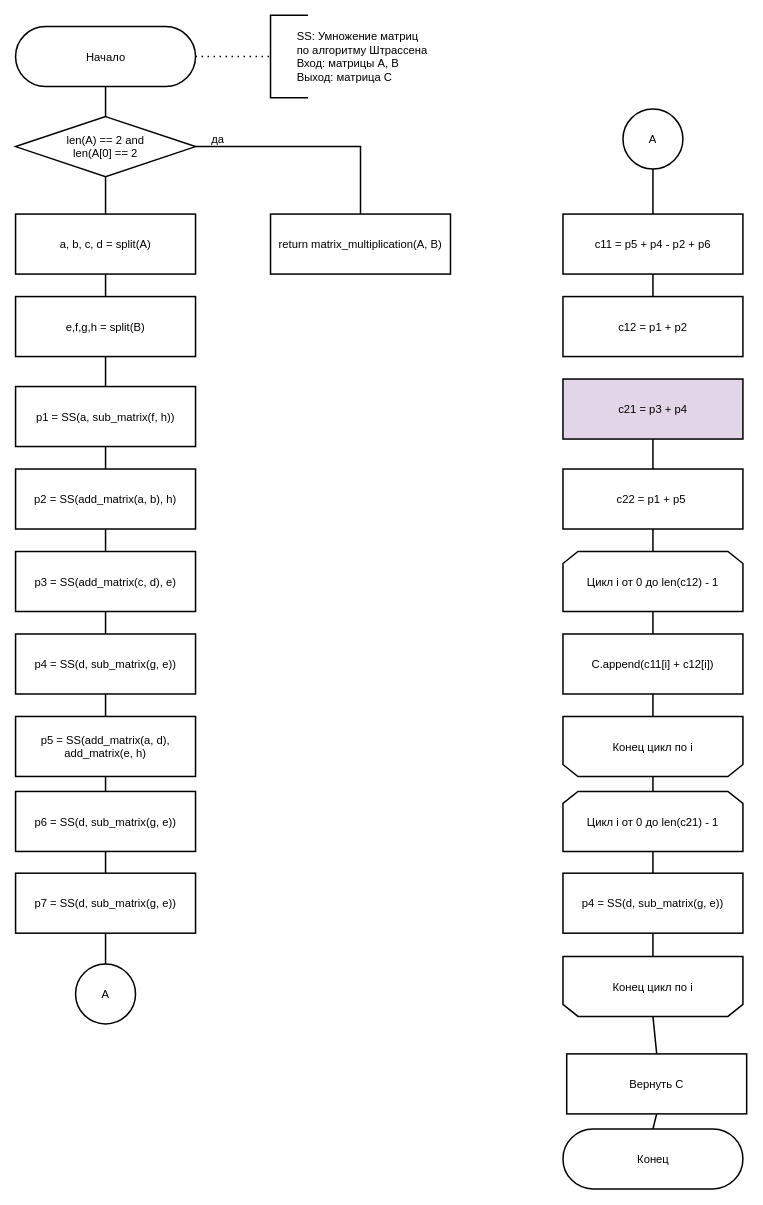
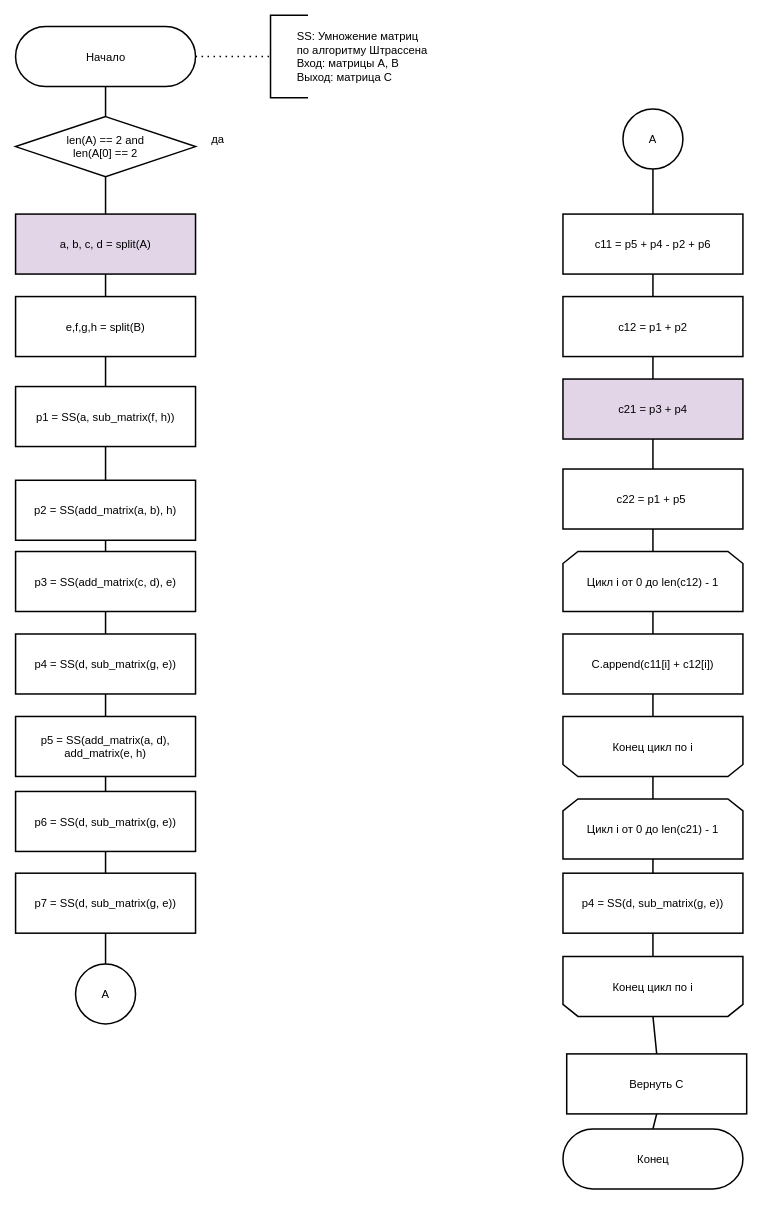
  <mxCell id="0" />
  <mxCell id="1" parent="0" />
  <mxCell id="2" value="&lt;font style=&quot;font-size: 15px;&quot;&gt;Начало&lt;/font&gt;" style="html=1;dashed=0;whitespace=wrap;shape=mxgraph.dfd.start;strokeWidth=2;fontSize=15;" parent="1" vertex="1"><mxGeometry x="20" y="35" width="240" height="80" as="geometry" /></mxCell>
  <mxCell id="3" style="edgeStyle=orthogonalEdgeStyle;rounded=0;orthogonalLoop=1;jettySize=auto;html=1;exitX=0.5;exitY=1;exitDx=0;exitDy=0;fontSize=15;strokeWidth=2;" parent="1" edge="1"><mxGeometry relative="1" as="geometry"><mxPoint x="244" y="240" as="sourcePoint" /><mxPoint x="244" y="240" as="targetPoint" /></mxGeometry></mxCell>
  <mxCell id="4" value="&lt;div style=&quot;font-size: 15px;&quot;&gt;&lt;span style=&quot;white-space: pre; font-size: 15px;&quot;&gt;&#09;&lt;/span&gt;SS: Умножение матриц&lt;/div&gt;&lt;div style=&quot;font-size: 15px;&quot;&gt;&lt;span style=&quot;white-space: pre; font-size: 15px;&quot;&gt;&#09;&lt;/span&gt;по алгоритму Штрассена&lt;/div&gt;&lt;span style=&quot;white-space: pre; font-size: 15px;&quot;&gt;&#09;&lt;/span&gt;Вход: матрицы A, B&lt;br style=&quot;font-size: 15px;&quot;&gt;&lt;span style=&quot;white-space: pre; font-size: 15px;&quot;&gt;&#09;&lt;/span&gt;Выход: матрица C" style="strokeWidth=2;html=1;shape=mxgraph.flowchart.annotation_1;align=left;pointerEvents=1;fontSize=15;" parent="1" vertex="1"><mxGeometry x="360" y="20" width="50" height="110" as="geometry" /></mxCell>
- <mxCell id="5" value="&lt;font style=&quot;font-size: 15px;&quot;&gt;return matrix_multiplication(A, B)&lt;br style=&quot;font-size: 15px;&quot;&gt;&lt;/font&gt;" style="rounded=0;whiteSpace=wrap;html=1;strokeWidth=2;fontSize=15;" parent="1" vertex="1"><mxGeometry x="360" y="285" width="240" height="80" as="geometry" /></mxCell>
  <mxCell id="6" value="&lt;font style=&quot;font-size: 15px;&quot;&gt;e,f,g,h = split(B)&lt;br style=&quot;font-size: 15px;&quot;&gt;&lt;/font&gt;" style="rounded=0;whiteSpace=wrap;html=1;strokeWidth=2;fontSize=15;" parent="1" vertex="1"><mxGeometry x="20" y="395" width="240" height="80" as="geometry" /></mxCell>
  <mxCell id="7" value="" style="endArrow=none;dashed=1;html=1;dashPattern=1 3;strokeWidth=2;rounded=0;fontSize=15;exitX=1;exitY=0.5;exitDx=0;exitDy=0;exitPerimeter=0;entryX=0;entryY=0.5;entryDx=0;entryDy=0;entryPerimeter=0;" parent="1" source="2" target="4" edge="1"><mxGeometry width="50" height="50" relative="1" as="geometry"><mxPoint x="320" y="265" as="sourcePoint" /><mxPoint x="370" y="215" as="targetPoint" /></mxGeometry></mxCell>
  <mxCell id="8" value="len(A) == 2 and&lt;br&gt;len(A[0] == 2" style="rhombus;whiteSpace=wrap;html=1;strokeWidth=2;fontSize=15;" parent="1" vertex="1"><mxGeometry x="20" y="155" width="240" height="80" as="geometry" /></mxCell>
- <mxCell id="9" value="&lt;font style=&quot;font-size: 15px;&quot;&gt;a, b, c, d = split(A)&lt;br style=&quot;font-size: 15px;&quot;&gt;&lt;/font&gt;" style="rounded=0;whiteSpace=wrap;html=1;strokeWidth=2;fontSize=15;" parent="1" vertex="1"><mxGeometry x="20" y="285" width="240" height="80" as="geometry" /></mxCell>
+ <mxCell id="9" value="&lt;font style=&quot;font-size: 15px;&quot;&gt;a, b, c, d = split(A)&lt;br style=&quot;font-size: 15px;&quot;&gt;&lt;/font&gt;" style="rounded=0;whiteSpace=wrap;html=1;strokeWidth=2;fontSize=15;fillColor=#e1d5e7;" parent="1" vertex="1"><mxGeometry x="20" y="285" width="240" height="80" as="geometry" /></mxCell>
  <mxCell id="10" value="&lt;font style=&quot;font-size: 15px;&quot;&gt;p3 = SS(add_matrix(c, d), e)&lt;br style=&quot;font-size: 15px;&quot;&gt;&lt;/font&gt;" style="rounded=0;whiteSpace=wrap;html=1;strokeWidth=2;fontSize=15;" parent="1" vertex="1"><mxGeometry x="20" y="735" width="240" height="80" as="geometry" /></mxCell>
- <mxCell id="11" value="&lt;font style=&quot;font-size: 15px;&quot;&gt;p2 = SS(add_matrix(a, b), h)&lt;br style=&quot;font-size: 15px;&quot;&gt;&lt;/font&gt;" style="rounded=0;whiteSpace=wrap;html=1;strokeWidth=2;fontSize=15;" parent="1" vertex="1"><mxGeometry x="20" y="625" width="240" height="80" as="geometry" /></mxCell>
+ <mxCell id="11" value="&lt;font style=&quot;font-size: 15px;&quot;&gt;p2 = SS(add_matrix(a, b), h)&lt;br style=&quot;font-size: 15px;&quot;&gt;&lt;/font&gt;" style="rounded=0;whiteSpace=wrap;html=1;strokeWidth=2;fontSize=15;" parent="1" vertex="1"><mxGeometry x="20" y="640" width="240" height="80" as="geometry" /></mxCell>
  <mxCell id="12" value="&lt;font style=&quot;font-size: 15px;&quot;&gt;p1 = SS(a, sub_matrix(f, h))&lt;br style=&quot;font-size: 15px;&quot;&gt;&lt;/font&gt;" style="rounded=0;whiteSpace=wrap;html=1;strokeWidth=2;fontSize=15;" parent="1" vertex="1"><mxGeometry x="20" y="515" width="240" height="80" as="geometry" /></mxCell>
  <mxCell id="13" value="&lt;font style=&quot;font-size: 15px;&quot;&gt;p4 = SS(d, sub_matrix(g, e))&lt;br style=&quot;font-size: 15px;&quot;&gt;&lt;/font&gt;" style="rounded=0;whiteSpace=wrap;html=1;strokeWidth=2;fontSize=15;" parent="1" vertex="1"><mxGeometry x="20" y="845" width="240" height="80" as="geometry" /></mxCell>
  <mxCell id="14" value="&lt;font style=&quot;font-size: 15px;&quot;&gt;p5 = SS(add_matrix(a, d),&lt;br&gt;add_matrix(e, h)&lt;br style=&quot;font-size: 15px;&quot;&gt;&lt;/font&gt;" style="rounded=0;whiteSpace=wrap;html=1;strokeWidth=2;fontSize=15;" parent="1" vertex="1"><mxGeometry x="20" y="955" width="240" height="80" as="geometry" /></mxCell>
  <mxCell id="15" value="&lt;font style=&quot;font-size: 15px;&quot;&gt;p7 = SS(d, sub_matrix(g, e))&lt;br style=&quot;font-size: 15px;&quot;&gt;&lt;/font&gt;" style="rounded=0;whiteSpace=wrap;html=1;strokeWidth=2;fontSize=15;" parent="1" vertex="1"><mxGeometry x="20" y="1164" width="240" height="80" as="geometry" /></mxCell>
  <mxCell id="16" value="&lt;font style=&quot;font-size: 15px;&quot;&gt;p6 = SS(d, sub_matrix(g, e))&lt;br style=&quot;font-size: 15px;&quot;&gt;&lt;/font&gt;" style="rounded=0;whiteSpace=wrap;html=1;strokeWidth=2;fontSize=15;" parent="1" vertex="1"><mxGeometry x="20" y="1055" width="240" height="80" as="geometry" /></mxCell>
  <mxCell id="17" value="А" style="ellipse;whiteSpace=wrap;html=1;aspect=fixed;strokeWidth=2;fontSize=15;" parent="1" vertex="1"><mxGeometry x="100" y="1285" width="80" height="80" as="geometry" /></mxCell>
  <mxCell id="18" value="А" style="ellipse;whiteSpace=wrap;html=1;aspect=fixed;strokeWidth=2;fontSize=15;" parent="1" vertex="1"><mxGeometry x="830" y="145" width="80" height="80" as="geometry" /></mxCell>
  <mxCell id="19" value="&lt;font style=&quot;font-size: 15px;&quot;&gt;c11 = p5 + p4 - p2 + p6&lt;br style=&quot;font-size: 15px;&quot;&gt;&lt;/font&gt;" style="rounded=0;whiteSpace=wrap;html=1;strokeWidth=2;fontSize=15;" parent="1" vertex="1"><mxGeometry x="750" y="285" width="240" height="80" as="geometry" /></mxCell>
  <mxCell id="20" value="&lt;font style=&quot;font-size: 15px;&quot;&gt;c12 = p1 + p2&lt;br style=&quot;font-size: 15px;&quot;&gt;&lt;/font&gt;" style="rounded=0;whiteSpace=wrap;html=1;strokeWidth=2;fontSize=15;" parent="1" vertex="1"><mxGeometry x="750" y="395" width="240" height="80" as="geometry" /></mxCell>
  <mxCell id="21" value="&lt;font style=&quot;font-size: 15px;&quot;&gt;c21 = p3 + p4&lt;br style=&quot;font-size: 15px;&quot;&gt;&lt;/font&gt;" style="rounded=0;whiteSpace=wrap;html=1;strokeWidth=2;fontSize=15;fillColor=#e1d5e7;" parent="1" vertex="1"><mxGeometry x="750" y="505" width="240" height="80" as="geometry" /></mxCell>
  <mxCell id="22" value="&lt;font style=&quot;font-size: 15px;&quot;&gt;c22 = p1 + p5&amp;nbsp;&lt;br style=&quot;font-size: 15px;&quot;&gt;&lt;/font&gt;" style="rounded=0;whiteSpace=wrap;html=1;strokeWidth=2;fontSize=15;" parent="1" vertex="1"><mxGeometry x="750" y="625" width="240" height="80" as="geometry" /></mxCell>
  <mxCell id="23" value="Цикл i от 0 до len(c12) - 1" style="shape=loopLimit;whiteSpace=wrap;html=1;strokeWidth=2;fontSize=15;" parent="1" vertex="1"><mxGeometry x="750" y="735" width="240" height="80" as="geometry" /></mxCell>
  <mxCell id="24" value="Конец цикл по i" style="shape=loopLimit;whiteSpace=wrap;html=1;strokeWidth=2;fontSize=15;direction=west;" parent="1" vertex="1"><mxGeometry x="750" y="955" width="240" height="80" as="geometry" /></mxCell>
  <mxCell id="25" value="&lt;font style=&quot;font-size: 15px;&quot;&gt;p4 = SS(d, sub_matrix(g, e))&lt;br style=&quot;font-size: 15px;&quot;&gt;&lt;/font&gt;" style="rounded=0;whiteSpace=wrap;html=1;strokeWidth=2;fontSize=15;" parent="1" vertex="1"><mxGeometry x="750" y="1164" width="240" height="80" as="geometry" /></mxCell>
- <mxCell id="26" value="Цикл i от 0 до len(c21) - 1" style="shape=loopLimit;whiteSpace=wrap;html=1;strokeWidth=2;fontSize=15;" parent="1" vertex="1"><mxGeometry x="750" y="1055" width="240" height="80" as="geometry" /></mxCell>
+ <mxCell id="26" value="Цикл i от 0 до len(c21) - 1" style="shape=loopLimit;whiteSpace=wrap;html=1;strokeWidth=2;fontSize=15;" parent="1" vertex="1"><mxGeometry x="750" y="1065" width="240" height="80" as="geometry" /></mxCell>
  <mxCell id="27" value="&lt;font style=&quot;font-size: 15px;&quot;&gt;C.append(c11[i] + c12[i])&lt;br style=&quot;font-size: 15px;&quot;&gt;&lt;/font&gt;" style="rounded=0;whiteSpace=wrap;html=1;strokeWidth=2;fontSize=15;" parent="1" vertex="1"><mxGeometry x="750" y="845" width="240" height="80" as="geometry" /></mxCell>
  <mxCell id="28" value="Конец цикл по i" style="shape=loopLimit;whiteSpace=wrap;html=1;strokeWidth=2;fontSize=15;direction=west;" parent="1" vertex="1"><mxGeometry x="750" y="1275" width="240" height="80" as="geometry" /></mxCell>
  <mxCell id="29" value="&lt;font style=&quot;font-size: 15px;&quot;&gt;Вернуть С&lt;br style=&quot;font-size: 15px;&quot;&gt;&lt;/font&gt;" style="rounded=0;whiteSpace=wrap;html=1;strokeWidth=2;fontSize=15;" parent="1" vertex="1"><mxGeometry x="755" y="1405" width="240" height="80" as="geometry" /></mxCell>
  <mxCell id="30" value="Конец" style="html=1;dashed=0;whitespace=wrap;shape=mxgraph.dfd.start;strokeWidth=2;fontSize=15;" parent="1" vertex="1"><mxGeometry x="750" y="1505" width="240" height="80" as="geometry" /></mxCell>
  <mxCell id="31" value="" style="endArrow=none;html=1;rounded=0;strokeWidth=2;fontSize=15;exitX=0.5;exitY=1;exitDx=0;exitDy=0;entryX=0.5;entryY=0;entryDx=0;entryDy=0;" parent="1" source="6" target="12" edge="1"><mxGeometry width="50" height="50" relative="1" as="geometry"><mxPoint x="320" y="135" as="sourcePoint" /><mxPoint x="370" y="85" as="targetPoint" /></mxGeometry></mxCell>
  <mxCell id="32" value="" style="endArrow=none;html=1;rounded=0;strokeWidth=2;fontSize=15;exitX=0.5;exitY=1;exitDx=0;exitDy=0;entryX=0.5;entryY=0;entryDx=0;entryDy=0;" parent="1" source="9" target="6" edge="1"><mxGeometry width="50" height="50" relative="1" as="geometry"><mxPoint x="320" y="135" as="sourcePoint" /><mxPoint x="370" y="85" as="targetPoint" /></mxGeometry></mxCell>
  <mxCell id="33" value="" style="endArrow=none;html=1;rounded=0;strokeWidth=2;fontSize=15;exitX=0.5;exitY=1;exitDx=0;exitDy=0;entryX=0.5;entryY=0;entryDx=0;entryDy=0;" parent="1" source="8" target="9" edge="1"><mxGeometry width="50" height="50" relative="1" as="geometry"><mxPoint x="320" y="135" as="sourcePoint" /><mxPoint x="370" y="85" as="targetPoint" /></mxGeometry></mxCell>
  <mxCell id="34" value="" style="endArrow=none;html=1;rounded=0;strokeWidth=2;fontSize=15;exitX=0.5;exitY=0.5;exitDx=0;exitDy=40;exitPerimeter=0;entryX=0.5;entryY=0;entryDx=0;entryDy=0;" parent="1" source="2" target="8" edge="1"><mxGeometry width="50" height="50" relative="1" as="geometry"><mxPoint x="320" y="135" as="sourcePoint" /><mxPoint x="370" y="85" as="targetPoint" /></mxGeometry></mxCell>
  <mxCell id="35" value="" style="endArrow=none;html=1;rounded=0;strokeWidth=2;fontSize=15;exitX=0.5;exitY=1;exitDx=0;exitDy=0;entryX=0.5;entryY=0;entryDx=0;entryDy=0;" parent="1" source="14" target="16" edge="1"><mxGeometry width="50" height="50" relative="1" as="geometry"><mxPoint x="320" y="505" as="sourcePoint" /><mxPoint x="370" y="455" as="targetPoint" /></mxGeometry></mxCell>
  <mxCell id="36" value="" style="endArrow=none;html=1;rounded=0;strokeWidth=2;fontSize=15;exitX=0.5;exitY=1;exitDx=0;exitDy=0;entryX=0.5;entryY=0;entryDx=0;entryDy=0;" parent="1" source="13" target="14" edge="1"><mxGeometry width="50" height="50" relative="1" as="geometry"><mxPoint x="320" y="505" as="sourcePoint" /><mxPoint x="370" y="455" as="targetPoint" /></mxGeometry></mxCell>
  <mxCell id="37" value="" style="endArrow=none;html=1;rounded=0;strokeWidth=2;fontSize=15;exitX=0.5;exitY=1;exitDx=0;exitDy=0;entryX=0.5;entryY=0;entryDx=0;entryDy=0;" parent="1" source="10" target="13" edge="1"><mxGeometry width="50" height="50" relative="1" as="geometry"><mxPoint x="320" y="505" as="sourcePoint" /><mxPoint x="370" y="455" as="targetPoint" /></mxGeometry></mxCell>
  <mxCell id="38" value="" style="endArrow=none;html=1;rounded=0;strokeWidth=2;fontSize=15;exitX=0.5;exitY=1;exitDx=0;exitDy=0;entryX=0.5;entryY=0;entryDx=0;entryDy=0;" parent="1" source="11" target="10" edge="1"><mxGeometry width="50" height="50" relative="1" as="geometry"><mxPoint x="320" y="505" as="sourcePoint" /><mxPoint x="370" y="455" as="targetPoint" /></mxGeometry></mxCell>
  <mxCell id="39" value="" style="endArrow=none;html=1;rounded=0;strokeWidth=2;fontSize=15;exitX=0.5;exitY=1;exitDx=0;exitDy=0;entryX=0.5;entryY=0;entryDx=0;entryDy=0;" parent="1" source="12" target="11" edge="1"><mxGeometry width="50" height="50" relative="1" as="geometry"><mxPoint x="320" y="505" as="sourcePoint" /><mxPoint x="370" y="455" as="targetPoint" /></mxGeometry></mxCell>
  <mxCell id="40" value="" style="endArrow=none;html=1;rounded=0;strokeWidth=2;fontSize=15;entryX=0.5;entryY=1;entryDx=0;entryDy=0;exitX=0.5;exitY=0;exitDx=0;exitDy=0;" parent="1" source="19" target="18" edge="1"><mxGeometry width="50" height="50" relative="1" as="geometry"><mxPoint x="320" y="865" as="sourcePoint" /><mxPoint x="370" y="815" as="targetPoint" /></mxGeometry></mxCell>
- <mxCell id="41" value="" style="endArrow=none;html=1;rounded=0;strokeWidth=2;fontSize=15;entryX=1;entryY=0.5;entryDx=0;entryDy=0;exitX=0.5;exitY=0;exitDx=0;exitDy=0;" parent="1" source="5" target="8" edge="1"><mxGeometry width="50" height="50" relative="1" as="geometry"><mxPoint x="320" y="865" as="sourcePoint" /><mxPoint x="370" y="815" as="targetPoint" /><Array as="points"><mxPoint x="480" y="195" /></Array></mxGeometry></mxCell>
  <mxCell id="42" value="" style="endArrow=none;html=1;rounded=0;strokeWidth=2;fontSize=15;entryX=0.5;entryY=1;entryDx=0;entryDy=0;exitX=0.5;exitY=0;exitDx=0;exitDy=0;" parent="1" source="17" target="15" edge="1"><mxGeometry width="50" height="50" relative="1" as="geometry"><mxPoint x="320" y="865" as="sourcePoint" /><mxPoint x="370" y="815" as="targetPoint" /></mxGeometry></mxCell>
  <mxCell id="43" value="" style="endArrow=none;html=1;rounded=0;strokeWidth=2;fontSize=15;exitX=0.5;exitY=1;exitDx=0;exitDy=0;entryX=0.5;entryY=0;entryDx=0;entryDy=0;" parent="1" source="16" target="15" edge="1"><mxGeometry width="50" height="50" relative="1" as="geometry"><mxPoint x="320" y="865" as="sourcePoint" /><mxPoint x="370" y="815" as="targetPoint" /></mxGeometry></mxCell>
  <mxCell id="44" value="" style="endArrow=none;html=1;rounded=0;strokeWidth=2;fontSize=15;entryX=0.5;entryY=1;entryDx=0;entryDy=0;exitX=0.5;exitY=0;exitDx=0;exitDy=0;" parent="1" source="23" target="22" edge="1"><mxGeometry width="50" height="50" relative="1" as="geometry"><mxPoint x="320" y="505" as="sourcePoint" /><mxPoint x="370" y="455" as="targetPoint" /></mxGeometry></mxCell>
  <mxCell id="45" value="" style="endArrow=none;html=1;rounded=0;strokeWidth=2;fontSize=15;entryX=0.5;entryY=1;entryDx=0;entryDy=0;exitX=0.5;exitY=0;exitDx=0;exitDy=0;" parent="1" source="22" target="21" edge="1"><mxGeometry width="50" height="50" relative="1" as="geometry"><mxPoint x="320" y="505" as="sourcePoint" /><mxPoint x="370" y="455" as="targetPoint" /></mxGeometry></mxCell>
+ <mxCell id="46" value="" style="endArrow=none;html=1;rounded=0;strokeWidth=2;fontSize=15;entryX=0.5;entryY=1;entryDx=0;entryDy=0;exitX=0.5;exitY=0;exitDx=0;exitDy=0;" parent="1" source="21" target="20" edge="1"><mxGeometry width="50" height="50" relative="1" as="geometry"><mxPoint x="320" y="505" as="sourcePoint" /><mxPoint x="370" y="455" as="targetPoint" /></mxGeometry></mxCell>
  <mxCell id="47" value="" style="endArrow=none;html=1;rounded=0;strokeWidth=2;fontSize=15;entryX=0.5;entryY=1;entryDx=0;entryDy=0;exitX=0.5;exitY=0;exitDx=0;exitDy=0;" parent="1" source="20" target="19" edge="1"><mxGeometry width="50" height="50" relative="1" as="geometry"><mxPoint x="320" y="505" as="sourcePoint" /><mxPoint x="370" y="455" as="targetPoint" /></mxGeometry></mxCell>
  <mxCell id="48" value="" style="endArrow=none;html=1;rounded=0;strokeWidth=2;fontSize=15;entryX=0.5;entryY=1;entryDx=0;entryDy=0;exitX=0.5;exitY=0;exitDx=0;exitDy=0;" parent="1" source="25" target="26" edge="1"><mxGeometry width="50" height="50" relative="1" as="geometry"><mxPoint x="320" y="865" as="sourcePoint" /><mxPoint x="370" y="815" as="targetPoint" /></mxGeometry></mxCell>
  <mxCell id="49" value="" style="endArrow=none;html=1;rounded=0;strokeWidth=2;fontSize=15;entryX=0.5;entryY=0;entryDx=0;entryDy=0;exitX=0.5;exitY=0;exitDx=0;exitDy=0;" parent="1" source="26" target="24" edge="1"><mxGeometry width="50" height="50" relative="1" as="geometry"><mxPoint x="320" y="865" as="sourcePoint" /><mxPoint x="370" y="815" as="targetPoint" /></mxGeometry></mxCell>
  <mxCell id="50" value="" style="endArrow=none;html=1;rounded=0;strokeWidth=2;fontSize=15;entryX=0.5;entryY=1;entryDx=0;entryDy=0;exitX=0.5;exitY=1;exitDx=0;exitDy=0;" parent="1" source="24" target="27" edge="1"><mxGeometry width="50" height="50" relative="1" as="geometry"><mxPoint x="320" y="865" as="sourcePoint" /><mxPoint x="370" y="815" as="targetPoint" /></mxGeometry></mxCell>
  <mxCell id="51" value="" style="endArrow=none;html=1;rounded=0;strokeWidth=2;fontSize=15;entryX=0.5;entryY=1;entryDx=0;entryDy=0;exitX=0.5;exitY=0;exitDx=0;exitDy=0;" parent="1" source="27" target="23" edge="1"><mxGeometry width="50" height="50" relative="1" as="geometry"><mxPoint x="320" y="865" as="sourcePoint" /><mxPoint x="370" y="815" as="targetPoint" /></mxGeometry></mxCell>
  <mxCell id="52" value="" style="endArrow=none;html=1;rounded=0;strokeWidth=2;fontSize=15;entryX=0.5;entryY=1;entryDx=0;entryDy=0;exitX=0.5;exitY=0.5;exitDx=0;exitDy=-40;exitPerimeter=0;" parent="1" source="30" target="29" edge="1"><mxGeometry width="50" height="50" relative="1" as="geometry"><mxPoint x="320" y="1235" as="sourcePoint" /><mxPoint x="370" y="1185" as="targetPoint" /></mxGeometry></mxCell>
  <mxCell id="53" value="" style="endArrow=none;html=1;rounded=0;strokeWidth=2;fontSize=15;exitX=0.5;exitY=0;exitDx=0;exitDy=0;entryX=0.5;entryY=0;entryDx=0;entryDy=0;" parent="1" source="28" target="29" edge="1"><mxGeometry width="50" height="50" relative="1" as="geometry"><mxPoint x="320" y="1235" as="sourcePoint" /><mxPoint x="370" y="1185" as="targetPoint" /></mxGeometry></mxCell>
  <mxCell id="54" value="" style="endArrow=none;html=1;rounded=0;strokeWidth=2;fontSize=15;entryX=0.5;entryY=1;entryDx=0;entryDy=0;" parent="1" source="28" target="25" edge="1"><mxGeometry width="50" height="50" relative="1" as="geometry"><mxPoint x="320" y="1235" as="sourcePoint" /><mxPoint x="370" y="1185" as="targetPoint" /></mxGeometry></mxCell>
  <mxCell id="55" value="&lt;font style=&quot;font-size: 15px;&quot;&gt;да&lt;/font&gt;" style="text;html=1;strokeColor=none;fillColor=none;align=center;verticalAlign=middle;whiteSpace=wrap;rounded=0;" vertex="1" parent="1"><mxGeometry x="260" y="170" width="60" height="30" as="geometry" /></mxCell>
